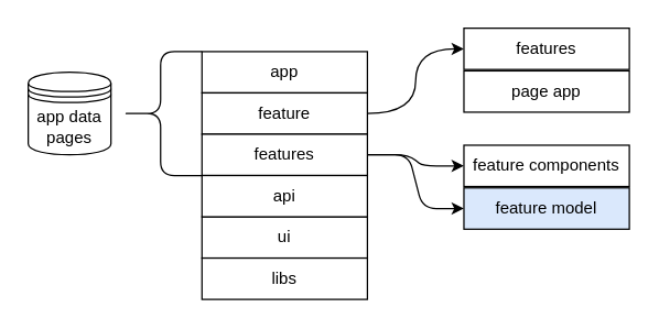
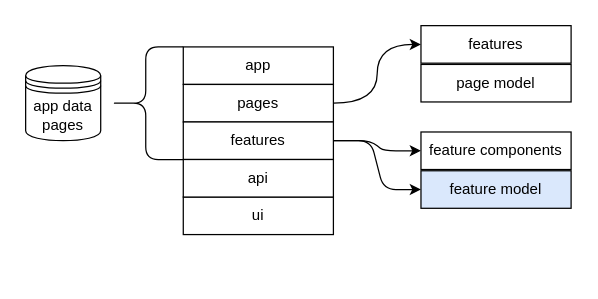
  <mxCell id="0" />
  <mxCell id="1" parent="0" />
  <mxCell id="2" value="app" style="rounded=0;whiteSpace=wrap;html=1;" parent="1" vertex="1"><mxGeometry x="146" y="37" width="120" height="30" as="geometry" /></mxCell>
  <mxCell id="3" style="edgeStyle=orthogonalEdgeStyle;curved=1;html=1;exitX=1;exitY=0.5;exitDx=0;exitDy=0;entryX=0;entryY=0.5;entryDx=0;entryDy=0;strokeColor=default;" parent="1" source="4" target="16" edge="1"><mxGeometry relative="1" as="geometry" /></mxCell>
- <mxCell id="4" value="feature" style="rounded=0;whiteSpace=wrap;html=1;" parent="1" vertex="1"><mxGeometry x="146" y="67" width="120" height="30" as="geometry" /></mxCell>
+ <mxCell id="4" value="pages" style="rounded=0;whiteSpace=wrap;html=1;" parent="1" vertex="1"><mxGeometry x="146" y="67" width="120" height="30" as="geometry" /></mxCell>
  <mxCell id="5" style="edgeStyle=entityRelationEdgeStyle;html=1;exitX=1;exitY=0.5;exitDx=0;exitDy=0;entryX=0;entryY=0.5;entryDx=0;entryDy=0;strokeColor=default;" parent="1" source="7" target="13" edge="1"><mxGeometry relative="1" as="geometry" /></mxCell>
  <mxCell id="6" style="edgeStyle=entityRelationEdgeStyle;html=1;exitX=1;exitY=0.5;exitDx=0;exitDy=0;entryX=0;entryY=0.5;entryDx=0;entryDy=0;strokeColor=default;" parent="1" source="7" target="12" edge="1"><mxGeometry relative="1" as="geometry" /></mxCell>
  <mxCell id="7" value="features" style="rounded=0;whiteSpace=wrap;html=1;" parent="1" vertex="1"><mxGeometry x="146" y="97" width="120" height="30" as="geometry" /></mxCell>
  <mxCell id="8" value="ui" style="rounded=0;whiteSpace=wrap;html=1;" parent="1" vertex="1"><mxGeometry x="146" y="157" width="120" height="30" as="geometry" /></mxCell>
  <mxCell id="9" value="api" style="rounded=0;whiteSpace=wrap;html=1;" parent="1" vertex="1"><mxGeometry x="146" y="127" width="120" height="30" as="geometry" /></mxCell>
- <mxCell id="10" value="libs" style="rounded=0;whiteSpace=wrap;html=1;" parent="1" vertex="1"><mxGeometry x="146" y="187" width="120" height="30" as="geometry" /></mxCell>
- <mxCell id="11" value="page app" style="rounded=0;whiteSpace=wrap;html=1;" parent="1" vertex="1"><mxGeometry x="336" y="51" width="120" height="30" as="geometry" /></mxCell>
+ <mxCell id="11" value="page model" style="rounded=0;whiteSpace=wrap;html=1;" parent="1" vertex="1"><mxGeometry x="336" y="51" width="120" height="30" as="geometry" /></mxCell>
  <mxCell id="12" value="feature model" style="rounded=0;whiteSpace=wrap;html=1;fillColor=#dae8fc;" parent="1" vertex="1"><mxGeometry x="336" y="136" width="120" height="30" as="geometry" /></mxCell>
  <mxCell id="13" value="feature components" style="rounded=0;whiteSpace=wrap;html=1;" parent="1" vertex="1"><mxGeometry x="336" y="105" width="120" height="30" as="geometry" /></mxCell>
  <mxCell id="14" value="app data pages" style="shape=datastore;whiteSpace=wrap;html=1;" parent="1" vertex="1"><mxGeometry x="20" y="52" width="60" height="60" as="geometry" /></mxCell>
  <mxCell id="15" value="" style="shape=curlyBracket;whiteSpace=wrap;html=1;rounded=1;labelPosition=left;verticalLabelPosition=middle;align=right;verticalAlign=middle;" parent="1" vertex="1"><mxGeometry x="86" y="37" width="60" height="90" as="geometry" /></mxCell>
  <mxCell id="16" value="features" style="rounded=0;whiteSpace=wrap;html=1;" parent="1" vertex="1"><mxGeometry x="336" y="20" width="120" height="30" as="geometry" /></mxCell>
